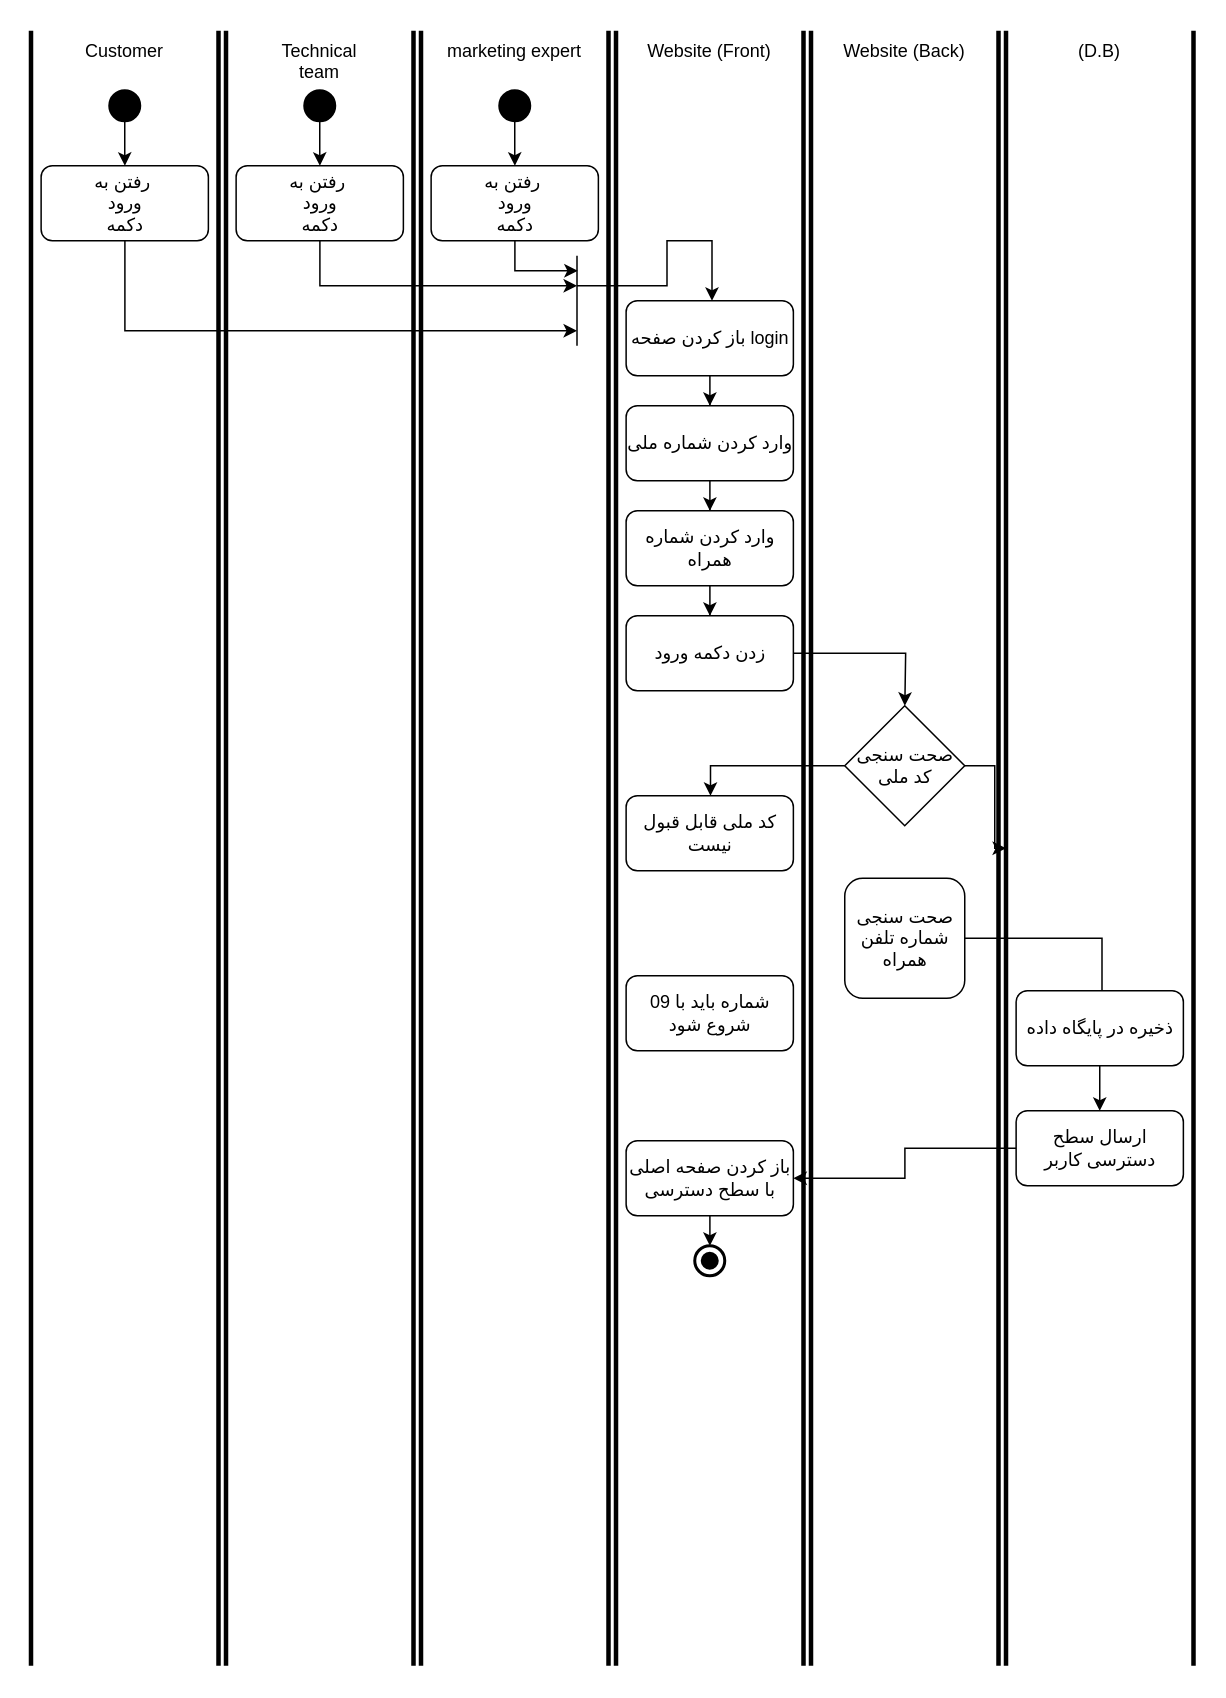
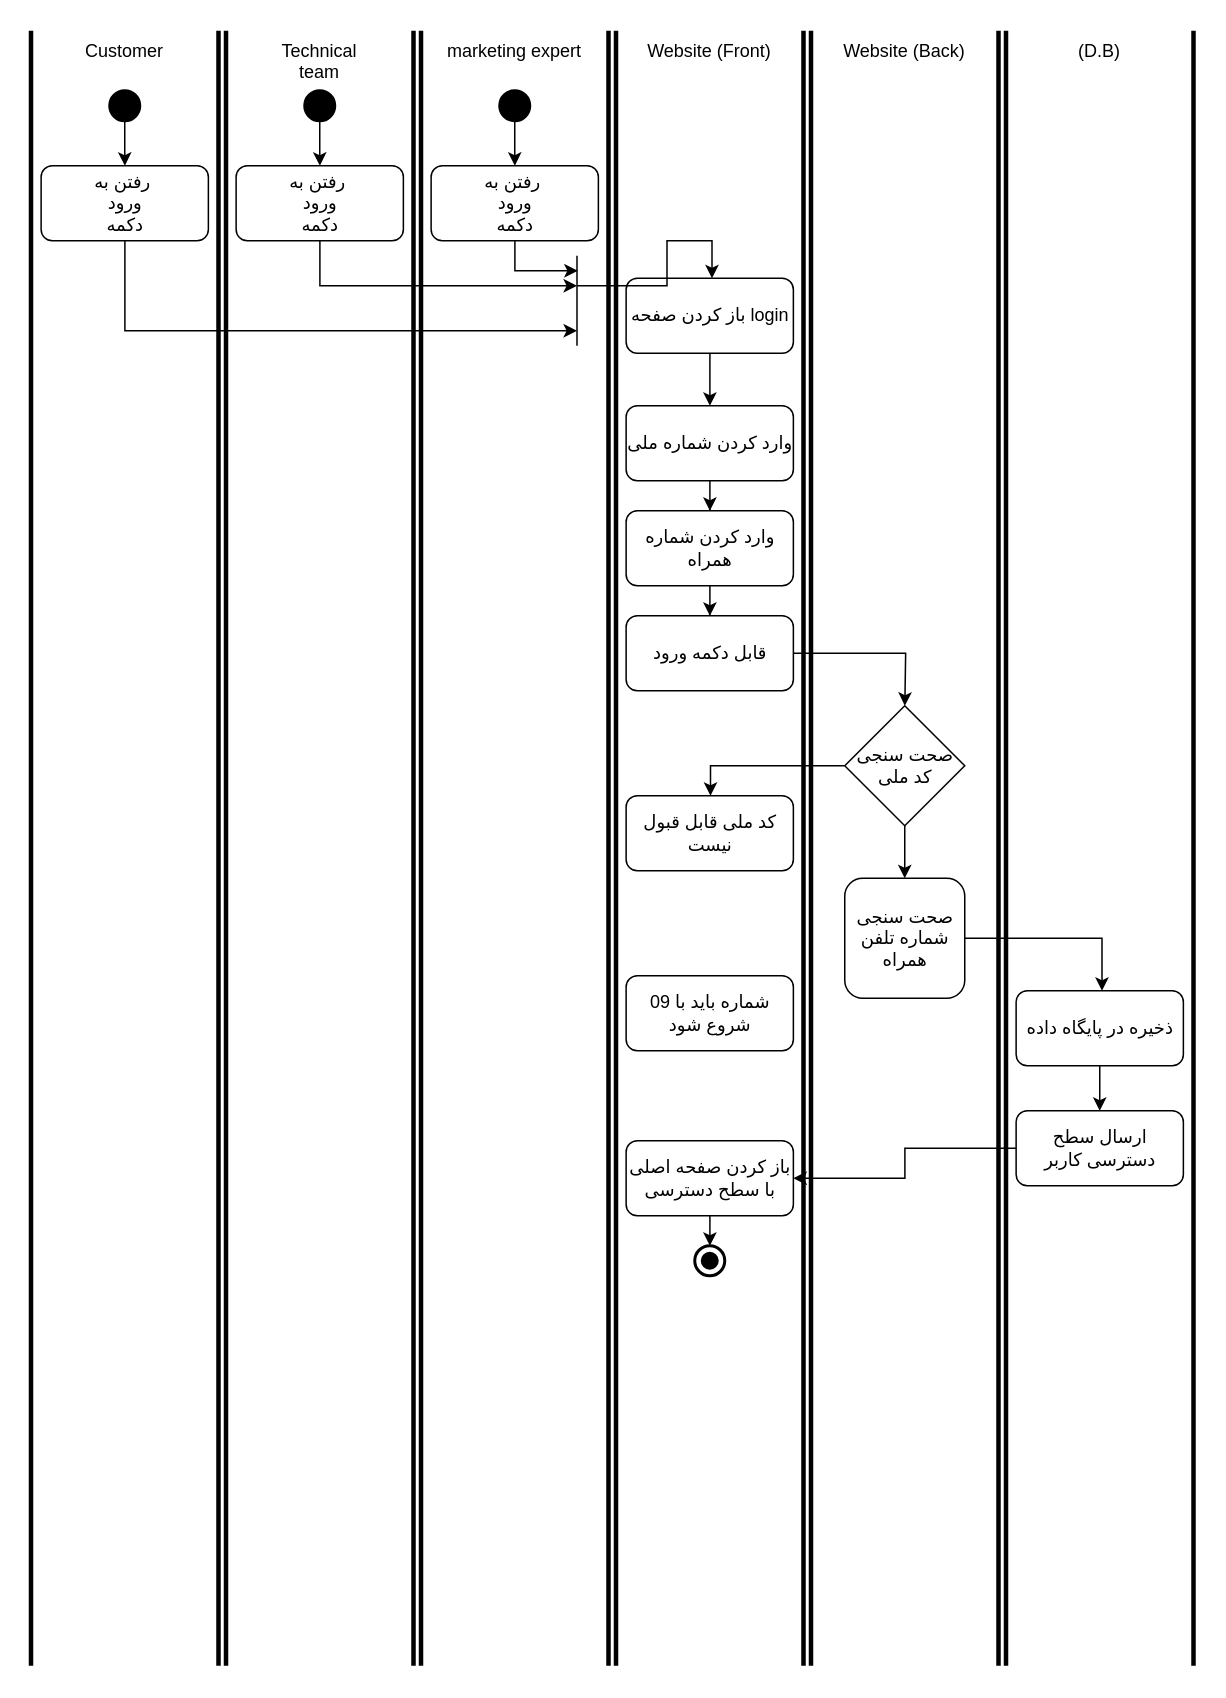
  <mxCell id="0" />
  <mxCell id="1" parent="0" />
  <mxCell id="2" value="&lt;span style=&quot;text-wrap: nowrap;&quot;&gt;Technical&lt;/span&gt;&lt;br style=&quot;text-wrap: nowrap;&quot;&gt;&lt;span style=&quot;text-wrap: nowrap;&quot;&gt;team&lt;/span&gt;" style="html=1;shape=mxgraph.sysml.actPart;strokeWidth=3;verticalAlign=top;rotation=0;whiteSpace=wrap;" parent="1" vertex="1"><mxGeometry x="150" y="20" width="125" height="1090" as="geometry" /></mxCell>
  <mxCell id="3" value="marketing expert" style="html=1;shape=mxgraph.sysml.actPart;strokeWidth=3;verticalAlign=top;rotation=0;whiteSpace=wrap;" parent="1" vertex="1"><mxGeometry x="280" y="20" width="125" height="1090" as="geometry" /></mxCell>
  <mxCell id="4" value="Website (Front)" style="html=1;shape=mxgraph.sysml.actPart;strokeWidth=3;verticalAlign=top;rotation=0;whiteSpace=wrap;" parent="1" vertex="1"><mxGeometry x="410" y="20" width="125" height="1090" as="geometry" /></mxCell>
  <mxCell id="5" value="Website (Back)" style="html=1;shape=mxgraph.sysml.actPart;strokeWidth=3;verticalAlign=top;rotation=0;whiteSpace=wrap;" parent="1" vertex="1"><mxGeometry x="540" y="20" width="125" height="1090" as="geometry" /></mxCell>
  <mxCell id="6" value="(D.B)" style="html=1;shape=mxgraph.sysml.actPart;strokeWidth=3;verticalAlign=top;rotation=0;whiteSpace=wrap;" parent="1" vertex="1"><mxGeometry x="670" y="20" width="125" height="1090" as="geometry" /></mxCell>
  <mxCell id="7" value="Customer" style="html=1;shape=mxgraph.sysml.actPart;strokeWidth=3;verticalAlign=top;rotation=0;whiteSpace=wrap;" parent="1" vertex="1"><mxGeometry x="20" y="20" width="125" height="1090" as="geometry" /></mxCell>
  <mxCell id="8" style="edgeStyle=orthogonalEdgeStyle;rounded=0;orthogonalLoop=1;jettySize=auto;html=1;" parent="1" source="9" target="11" edge="1"><mxGeometry relative="1" as="geometry" /></mxCell>
  <mxCell id="9" value="" style="shape=ellipse;html=1;fillColor=strokeColor;strokeWidth=2;verticalLabelPosition=bottom;verticalAlignment=top;perimeter=ellipsePerimeter;" parent="1" vertex="1"><mxGeometry x="72.5" y="60" width="20" height="20" as="geometry" /></mxCell>
  <mxCell id="10" style="edgeStyle=orthogonalEdgeStyle;rounded=0;orthogonalLoop=1;jettySize=auto;html=1;" parent="1" source="11" edge="1"><mxGeometry relative="1" as="geometry"><mxPoint x="384" y="220" as="targetPoint" /><Array as="points"><mxPoint x="83" y="220" /><mxPoint x="374" y="220" /></Array></mxGeometry></mxCell>
  <mxCell id="11" value="رفتن به&amp;nbsp;&lt;br&gt;ورود&lt;br&gt;دکمه" style="shape=rect;html=1;rounded=1;whiteSpace=wrap;align=center;" parent="1" vertex="1"><mxGeometry x="26.75" y="110" width="111.5" height="50" as="geometry" /></mxCell>
  <mxCell id="12" style="edgeStyle=orthogonalEdgeStyle;rounded=0;orthogonalLoop=1;jettySize=auto;html=1;" parent="1" source="13" edge="1"><mxGeometry relative="1" as="geometry"><mxPoint x="384" y="190" as="targetPoint" /><Array as="points"><mxPoint x="213" y="190" /><mxPoint x="364" y="190" /></Array></mxGeometry></mxCell>
  <mxCell id="13" value="رفتن به&amp;nbsp;&lt;br&gt;ورود&lt;br&gt;دکمه" style="shape=rect;html=1;rounded=1;whiteSpace=wrap;align=center;" parent="1" vertex="1"><mxGeometry x="156.75" y="110" width="111.5" height="50" as="geometry" /></mxCell>
  <mxCell id="14" value="" style="edgeStyle=orthogonalEdgeStyle;rounded=0;orthogonalLoop=1;jettySize=auto;html=1;" parent="1" source="15" target="13" edge="1"><mxGeometry relative="1" as="geometry" /></mxCell>
  <mxCell id="15" value="" style="shape=ellipse;html=1;fillColor=strokeColor;strokeWidth=2;verticalLabelPosition=bottom;verticalAlignment=top;perimeter=ellipsePerimeter;" parent="1" vertex="1"><mxGeometry x="202.5" y="60" width="20" height="20" as="geometry" /></mxCell>
  <mxCell id="16" value="" style="shape=ellipse;html=1;fillColor=strokeColor;strokeWidth=2;verticalLabelPosition=bottom;verticalAlignment=top;perimeter=ellipsePerimeter;" parent="1" vertex="1"><mxGeometry x="332.5" y="60" width="20" height="20" as="geometry" /></mxCell>
  <mxCell id="17" value="" style="edgeStyle=orthogonalEdgeStyle;rounded=0;orthogonalLoop=1;jettySize=auto;html=1;" parent="1" source="16" target="19" edge="1"><mxGeometry relative="1" as="geometry" /></mxCell>
  <mxCell id="18" style="edgeStyle=orthogonalEdgeStyle;rounded=0;orthogonalLoop=1;jettySize=auto;html=1;" parent="1" source="19" edge="1"><mxGeometry relative="1" as="geometry"><mxPoint x="384" y="180" as="targetPoint" /></mxGeometry></mxCell>
  <mxCell id="19" value="رفتن به&amp;nbsp;&lt;br&gt;ورود&lt;br&gt;دکمه" style="shape=rect;html=1;rounded=1;whiteSpace=wrap;align=center;" parent="1" vertex="1"><mxGeometry x="286.75" y="110" width="111.5" height="50" as="geometry" /></mxCell>
  <mxCell id="20" style="edgeStyle=orthogonalEdgeStyle;rounded=0;orthogonalLoop=1;jettySize=auto;html=1;" parent="1" source="21" target="25" edge="1"><mxGeometry relative="1" as="geometry" /></mxCell>
- <mxCell id="21" value="باز کردن صفحه login" style="shape=rect;html=1;rounded=1;whiteSpace=wrap;align=center;" parent="1" vertex="1"><mxGeometry x="416.75" y="200" width="111.5" height="50" as="geometry" /></mxCell>
+ <mxCell id="21" value="باز کردن صفحه login" style="shape=rect;html=1;rounded=1;whiteSpace=wrap;align=center;" parent="1" vertex="1"><mxGeometry x="416.75" y="185" width="111.5" height="50" as="geometry" /></mxCell>
  <mxCell id="22" value="" style="endArrow=none;html=1;rounded=0;entryX=0.352;entryY=0.165;entryDx=0;entryDy=0;entryPerimeter=0;exitX=0.352;exitY=0.22;exitDx=0;exitDy=0;exitPerimeter=0;" parent="1" edge="1"><mxGeometry width="50" height="50" relative="1" as="geometry"><mxPoint x="384" y="229.95" as="sourcePoint" /><mxPoint x="384" y="170" as="targetPoint" /></mxGeometry></mxCell>
  <mxCell id="23" value="" style="edgeStyle=orthogonalEdgeStyle;rounded=0;orthogonalLoop=1;jettySize=auto;html=1;" parent="1" target="21" edge="1"><mxGeometry relative="1" as="geometry"><mxPoint x="384" y="190" as="sourcePoint" /><mxPoint x="343" y="110" as="targetPoint" /><Array as="points"><mxPoint x="444" y="190" /><mxPoint x="444" y="160" /><mxPoint x="474" y="160" /></Array></mxGeometry></mxCell>
  <mxCell id="24" style="edgeStyle=orthogonalEdgeStyle;rounded=0;orthogonalLoop=1;jettySize=auto;html=1;" parent="1" source="25" target="27" edge="1"><mxGeometry relative="1" as="geometry" /></mxCell>
  <mxCell id="25" value="وارد کردن شماره ملی" style="shape=rect;html=1;rounded=1;whiteSpace=wrap;align=center;" parent="1" vertex="1"><mxGeometry x="416.75" y="270" width="111.5" height="50" as="geometry" /></mxCell>
  <mxCell id="26" style="edgeStyle=orthogonalEdgeStyle;rounded=0;orthogonalLoop=1;jettySize=auto;html=1;" parent="1" source="27" target="29" edge="1"><mxGeometry relative="1" as="geometry" /></mxCell>
  <mxCell id="27" value="وارد کردن شماره همراه" style="shape=rect;html=1;rounded=1;whiteSpace=wrap;align=center;" parent="1" vertex="1"><mxGeometry x="416.75" y="340" width="111.5" height="50" as="geometry" /></mxCell>
  <mxCell id="28" style="edgeStyle=orthogonalEdgeStyle;rounded=0;orthogonalLoop=1;jettySize=auto;html=1;" parent="1" source="29" edge="1"><mxGeometry relative="1" as="geometry"><mxPoint x="602.558" y="470" as="targetPoint" /></mxGeometry></mxCell>
- <mxCell id="29" value="زدن دکمه ورود" style="shape=rect;html=1;rounded=1;whiteSpace=wrap;align=center;" parent="1" vertex="1"><mxGeometry x="416.75" y="410" width="111.5" height="50" as="geometry" /></mxCell>
+ <mxCell id="29" value="قابل دکمه ورود" style="shape=rect;html=1;rounded=1;whiteSpace=wrap;align=center;" parent="1" vertex="1"><mxGeometry x="416.75" y="410" width="111.5" height="50" as="geometry" /></mxCell>
  <mxCell id="30" style="edgeStyle=orthogonalEdgeStyle;rounded=0;orthogonalLoop=1;jettySize=auto;html=1;" parent="1" source="32" target="33" edge="1"><mxGeometry relative="1" as="geometry"><Array as="points"><mxPoint x="473" y="510" /></Array></mxGeometry></mxCell>
- <mxCell id="31" style="edgeStyle=orthogonalEdgeStyle;rounded=0;orthogonalLoop=1;jettySize=auto;html=1;" parent="1" source="32" target="6" edge="1"><mxGeometry relative="1" as="geometry"><mxPoint x="602.558" y="580" as="targetPoint" /></mxGeometry></mxCell>
+ <mxCell id="31" style="edgeStyle=orthogonalEdgeStyle;rounded=0;orthogonalLoop=1;jettySize=auto;html=1;" parent="1" source="32" target="35" edge="1"><mxGeometry relative="1" as="geometry"><mxPoint x="602.558" y="580" as="targetPoint" /></mxGeometry></mxCell>
  <mxCell id="32" value="صحت سنجی کد ملی" style="rhombus;whiteSpace=wrap;html=1;" parent="1" vertex="1"><mxGeometry x="562.5" y="470" width="80" height="80" as="geometry" /></mxCell>
  <mxCell id="33" value="کد ملی قابل قبول نیست" style="shape=rect;html=1;rounded=1;whiteSpace=wrap;align=center;" parent="1" vertex="1"><mxGeometry x="416.75" y="530" width="111.5" height="50" as="geometry" /></mxCell>
- <mxCell id="34" style="edgeStyle=orthogonalEdgeStyle;rounded=0;orthogonalLoop=1;jettySize=auto;html=1;endArrow=none;" parent="1" source="35" target="38" edge="1"><mxGeometry relative="1" as="geometry"><Array as="points"><mxPoint x="734" y="625" /></Array></mxGeometry></mxCell>
+ <mxCell id="34" style="edgeStyle=orthogonalEdgeStyle;rounded=0;orthogonalLoop=1;jettySize=auto;html=1;" parent="1" source="35" target="38" edge="1"><mxGeometry relative="1" as="geometry"><Array as="points"><mxPoint x="734" y="625" /></Array></mxGeometry></mxCell>
  <mxCell id="35" value="صحت سنجی شماره تلفن همراه" style="whiteSpace=wrap;html=1;rounded=1;" parent="1" vertex="1"><mxGeometry x="562.5" y="585" width="80" height="80" as="geometry" /></mxCell>
  <mxCell id="36" value="شماره باید با 09 شروع شود" style="shape=rect;html=1;rounded=1;whiteSpace=wrap;align=center;" parent="1" vertex="1"><mxGeometry x="416.75" y="650" width="111.5" height="50" as="geometry" /></mxCell>
  <mxCell id="37" style="edgeStyle=orthogonalEdgeStyle;rounded=0;orthogonalLoop=1;jettySize=auto;html=1;" parent="1" source="42" target="40" edge="1"><mxGeometry relative="1" as="geometry"><Array as="points" /></mxGeometry></mxCell>
  <mxCell id="38" value="ذخیره در پایگاه داده" style="shape=rect;html=1;rounded=1;whiteSpace=wrap;align=center;" parent="1" vertex="1"><mxGeometry x="676.75" y="660" width="111.5" height="50" as="geometry" /></mxCell>
  <mxCell id="39" style="edgeStyle=orthogonalEdgeStyle;rounded=0;orthogonalLoop=1;jettySize=auto;html=1;" parent="1" source="40" target="43" edge="1"><mxGeometry relative="1" as="geometry" /></mxCell>
  <mxCell id="40" value="باز کردن صفحه اصلی با سطح دسترسی" style="shape=rect;html=1;rounded=1;whiteSpace=wrap;align=center;" parent="1" vertex="1"><mxGeometry x="416.75" y="760" width="111.5" height="50" as="geometry" /></mxCell>
  <mxCell id="41" value="" style="edgeStyle=orthogonalEdgeStyle;rounded=0;orthogonalLoop=1;jettySize=auto;html=1;" parent="1" source="38" target="42" edge="1"><mxGeometry relative="1" as="geometry"><mxPoint x="733" y="710" as="sourcePoint" /><mxPoint x="528" y="765" as="targetPoint" /><Array as="points"><mxPoint x="733" y="765" /></Array></mxGeometry></mxCell>
  <mxCell id="42" value="ارسال سطح دسترسی کاربر" style="shape=rect;html=1;rounded=1;whiteSpace=wrap;align=center;" parent="1" vertex="1"><mxGeometry x="676.75" y="740" width="111.5" height="50" as="geometry" /></mxCell>
  <mxCell id="43" value="" style="html=1;shape=mxgraph.sysml.actFinal;strokeWidth=2;verticalLabelPosition=bottom;verticalAlignment=top;" parent="1" vertex="1"><mxGeometry x="462.5" y="830" width="20" height="20" as="geometry" /></mxCell>
